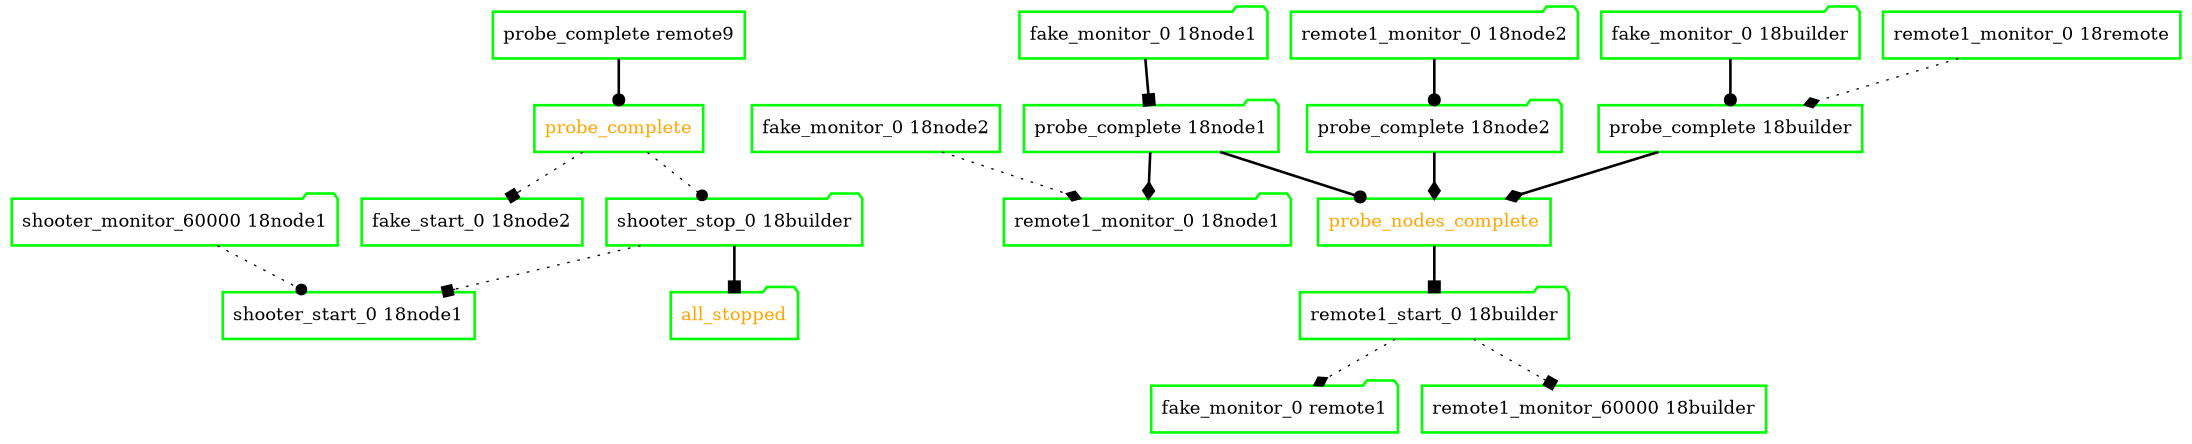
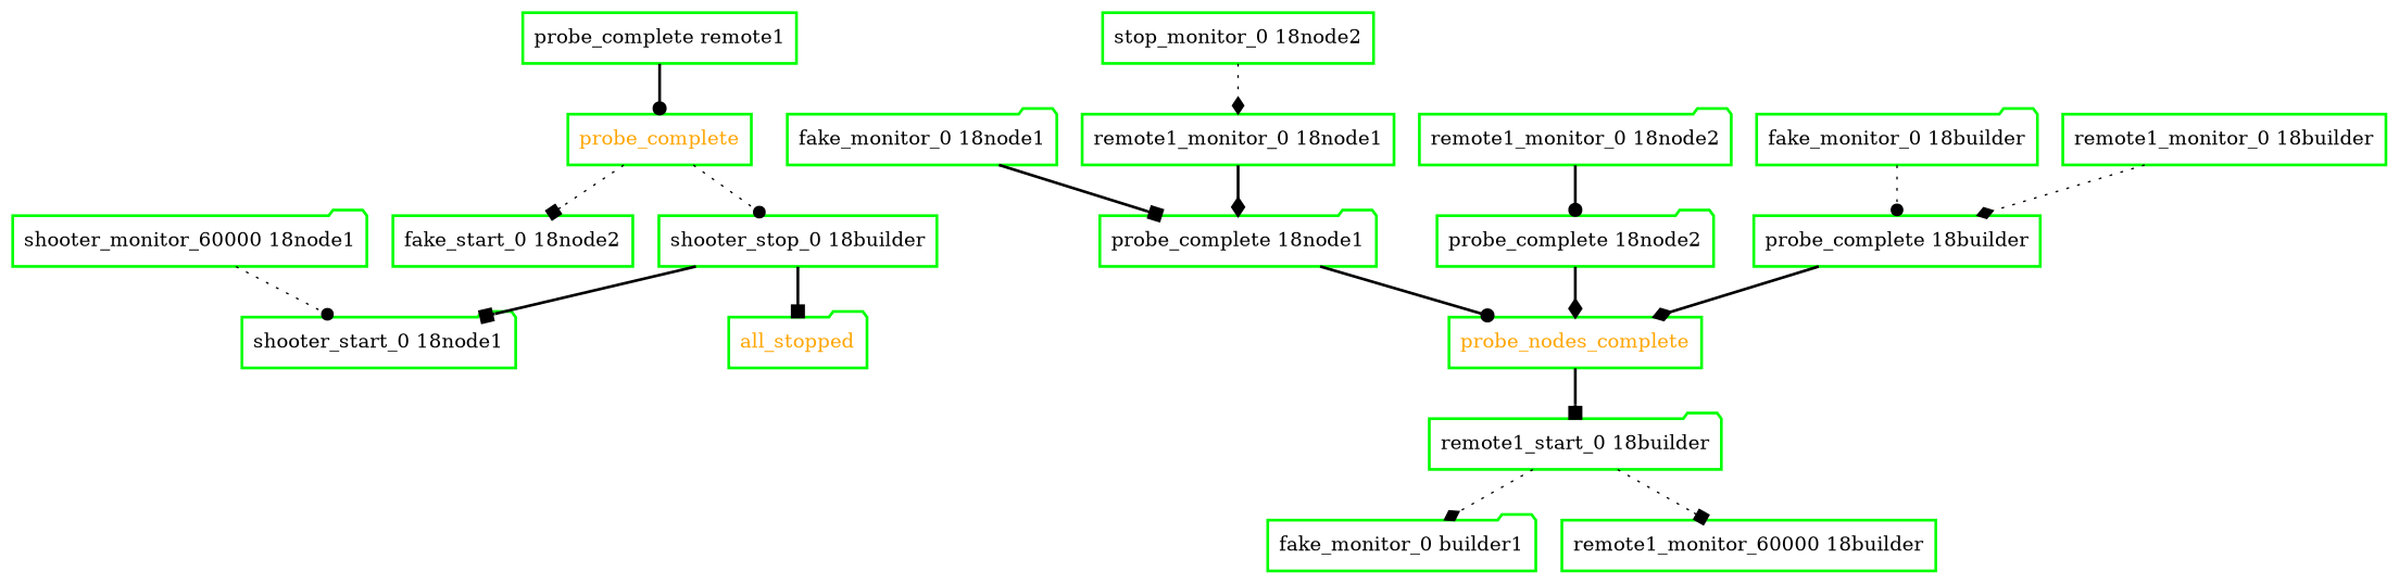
  digraph {
    node [color=green fontcolor=black shape=folder style=bold]
    edge [arrowhead=diamond style=bold]
    all_stopped [fontcolor=orange]
    "probe_complete 18builder" [shape=box]
    "fake_monitor_0 18builder"
    probe_nodes_complete [fontcolor=orange shape=box]
    "remote1_start_0 18builder"
    "fake_monitor_0 18node1"
    "probe_complete 18node1"
-   "fake_monitor_0 18node2" [shape=box]
-   "remote1_monitor_0 18node1"
+   "fake_monitor_0 18node2" [shape=box label="stop_monitor_0 18node2"]
+   "remote1_monitor_0 18node1" [shape=box]
    "probe_complete 18node2"
-   "probe_complete remote1" [shape=box label="probe_complete remote9"]
+   "probe_complete remote1" [shape=box]
    probe_complete [fontcolor=orange shape=box]
    "fake_start_0 18node2" [shape=box]
-   "shooter_stop_0 18builder"
-   "fake_monitor_0 remote1"
+   "shooter_stop_0 18builder" [shape=box]
+   "fake_monitor_0 remote1" [label="fake_monitor_0 builder1"]
    "remote1_monitor_60000 18builder" [shape=box]
-   "shooter_start_0 18node1" [shape=box]
-   "remote1_monitor_0 18builder" [shape=box label="remote1_monitor_0 18remote"]
+   "shooter_start_0 18node1"
+   "remote1_monitor_0 18builder" [shape=box]
    "remote1_monitor_0 18node2"
    "shooter_monitor_60000 18node1"
    "probe_complete 18builder" -> probe_nodes_complete
-   "fake_monitor_0 18builder" -> "probe_complete 18builder" [arrowhead=dot]
+   "fake_monitor_0 18builder" -> "probe_complete 18builder" [arrowhead=dot style=dotted]
    probe_nodes_complete -> "remote1_start_0 18builder" [arrowhead=box]
    "remote1_start_0 18builder" -> "fake_monitor_0 remote1" [style=dotted]
    "remote1_start_0 18builder" -> "remote1_monitor_60000 18builder" [arrowhead=box style=dotted]
    "fake_monitor_0 18node1" -> "probe_complete 18node1" [arrowhead=box]
    "probe_complete 18node1" -> probe_nodes_complete [arrowhead=dot]
    "fake_monitor_0 18node2" -> "remote1_monitor_0 18node1" [style=dotted]
-   "probe_complete 18node1" -> "remote1_monitor_0 18node1"
+   "remote1_monitor_0 18node1" -> "probe_complete 18node1"
    "probe_complete 18node2" -> probe_nodes_complete
    "probe_complete remote1" -> probe_complete [arrowhead=dot]
    probe_complete -> "fake_start_0 18node2" [arrowhead=box style=dotted]
    probe_complete -> "shooter_stop_0 18builder" [arrowhead=dot style=dotted]
    "shooter_stop_0 18builder" -> all_stopped [arrowhead=box]
-   "shooter_stop_0 18builder" -> "shooter_start_0 18node1" [arrowhead=box style=dotted]
+   "shooter_stop_0 18builder" -> "shooter_start_0 18node1" [arrowhead=box]
    "remote1_monitor_0 18builder" -> "probe_complete 18builder" [style=dotted]
    "remote1_monitor_0 18node2" -> "probe_complete 18node2" [arrowhead=dot]
    "shooter_monitor_60000 18node1" -> "shooter_start_0 18node1" [arrowhead=dot style=dotted]
  }
